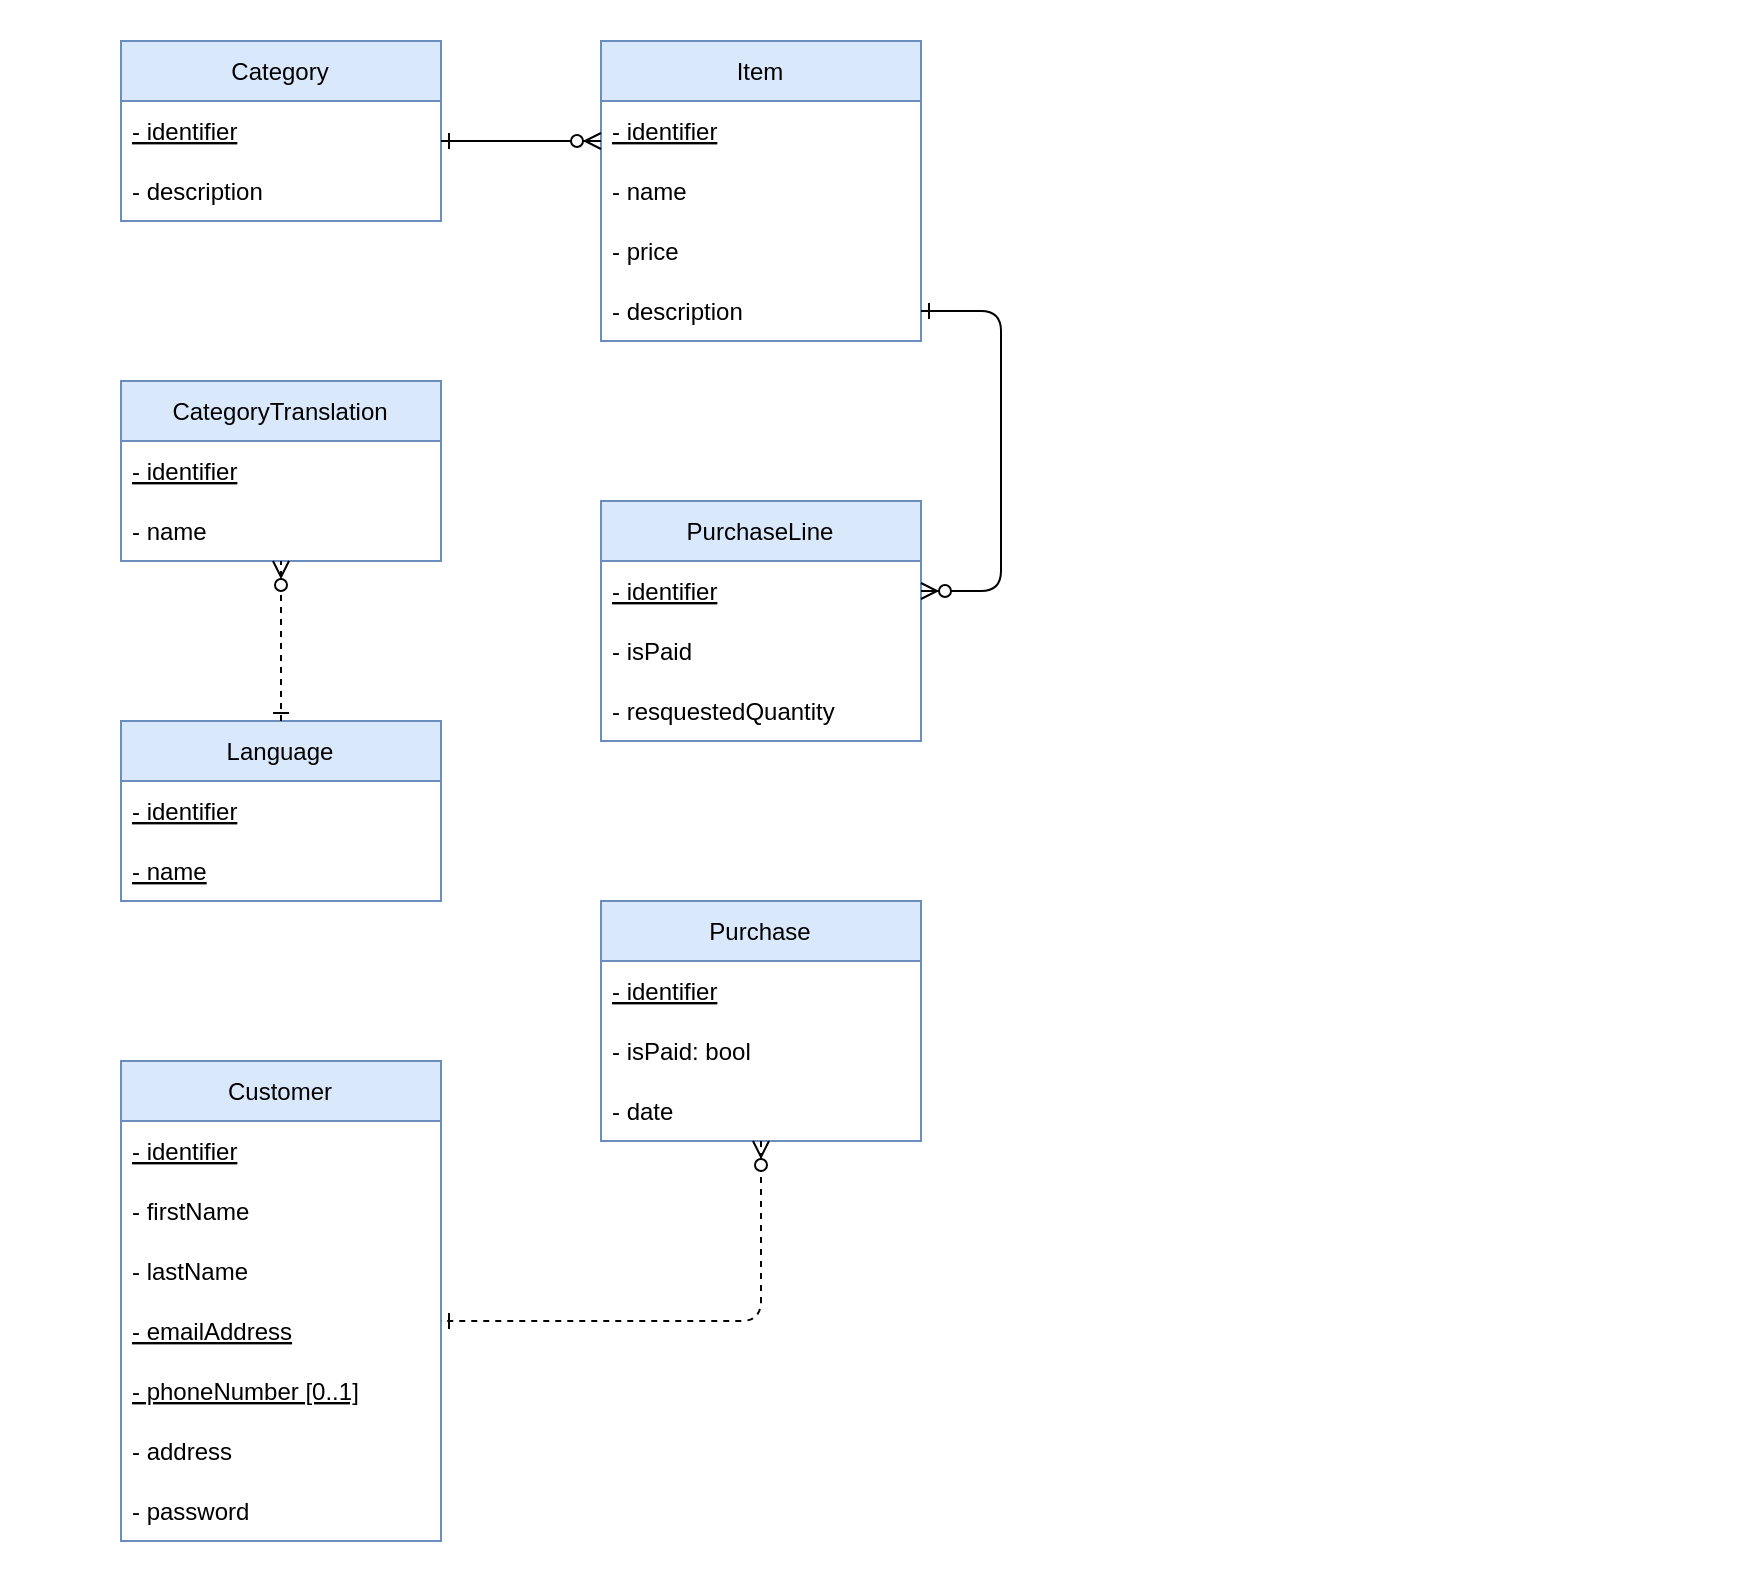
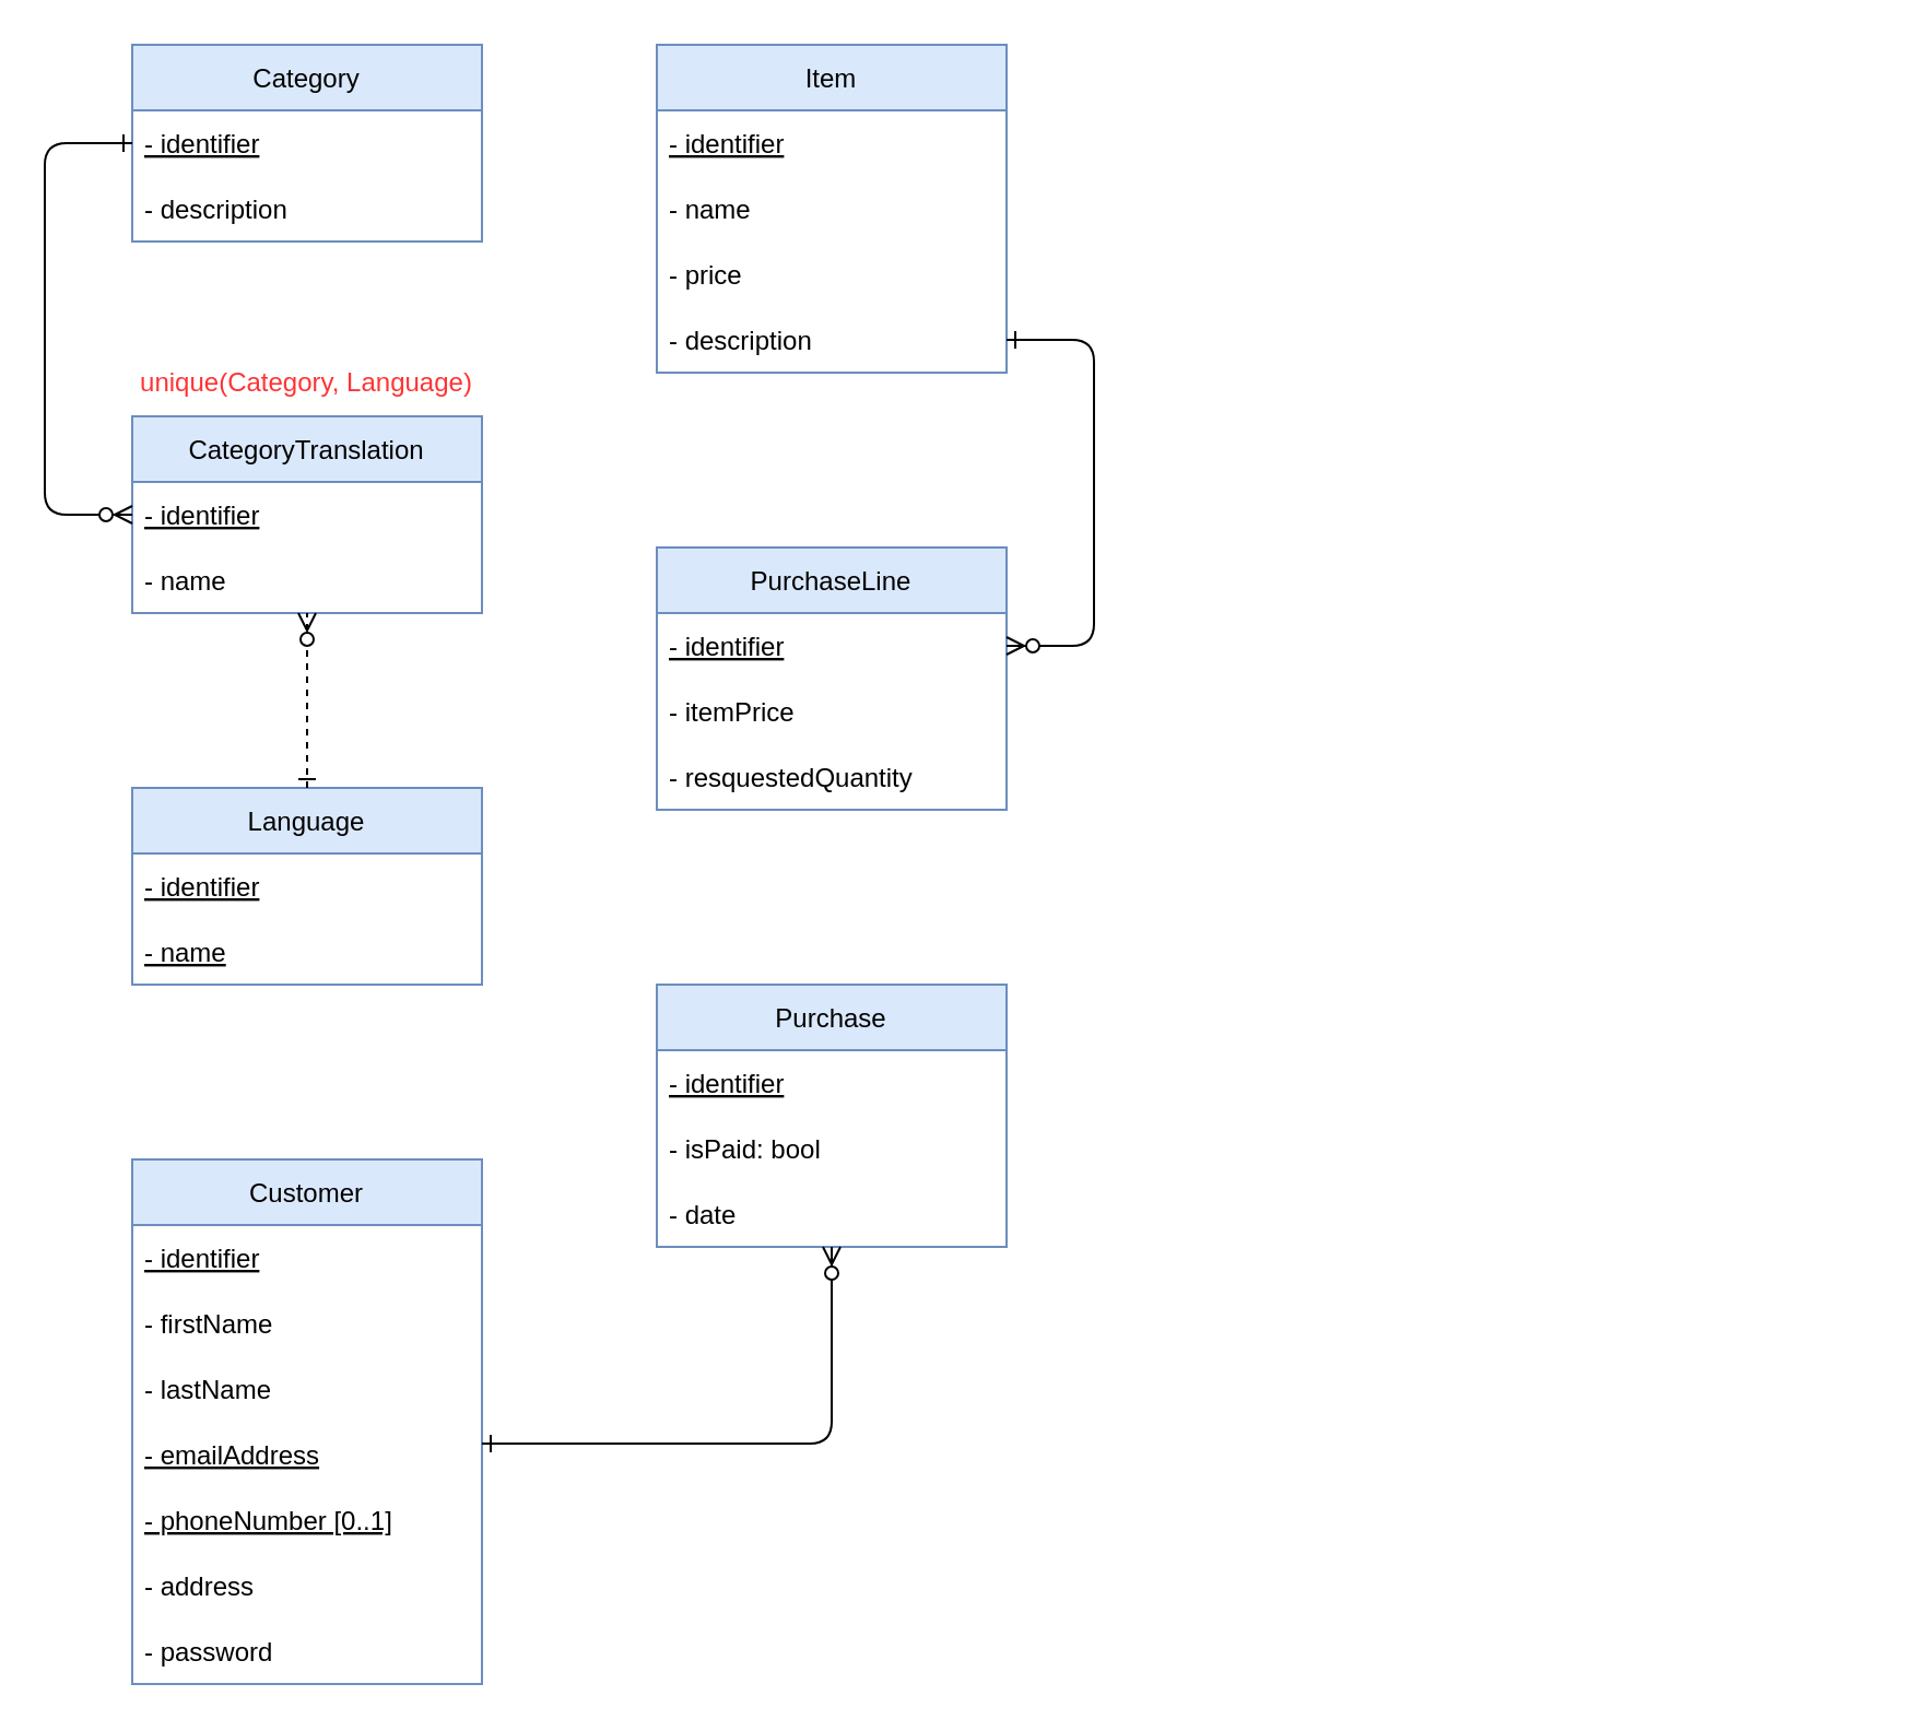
  <mxCell id="0" />
  <mxCell id="1" parent="0" />
  <mxCell id="2" value="Item" style="swimlane;fontStyle=0;childLayout=stackLayout;horizontal=1;startSize=30;horizontalStack=0;resizeParent=1;resizeParentMax=0;resizeLast=0;collapsible=1;marginBottom=0;fillColor=#dae8fc;strokeColor=#6c8ebf;" parent="1" vertex="1"><mxGeometry x="300" y="20" width="160" height="150" as="geometry" /></mxCell>
  <mxCell id="3" value="- identifier" style="text;strokeColor=none;fillColor=none;align=left;verticalAlign=middle;spacingLeft=4;spacingRight=4;overflow=hidden;points=[[0,0.5],[1,0.5]];portConstraint=eastwest;rotatable=0;fontStyle=4" parent="2" vertex="1"><mxGeometry y="30" width="160" height="30" as="geometry" /></mxCell>
  <mxCell id="4" value="- name" style="text;strokeColor=none;fillColor=none;align=left;verticalAlign=middle;spacingLeft=4;spacingRight=4;overflow=hidden;points=[[0,0.5],[1,0.5]];portConstraint=eastwest;rotatable=0;" parent="2" vertex="1"><mxGeometry y="60" width="160" height="30" as="geometry" /></mxCell>
  <mxCell id="5" value="- price" style="text;strokeColor=none;fillColor=none;align=left;verticalAlign=middle;spacingLeft=4;spacingRight=4;overflow=hidden;points=[[0,0.5],[1,0.5]];portConstraint=eastwest;rotatable=0;" parent="2" vertex="1"><mxGeometry y="90" width="160" height="30" as="geometry" /></mxCell>
  <mxCell id="6" value="- description" style="text;strokeColor=none;fillColor=none;align=left;verticalAlign=middle;spacingLeft=4;spacingRight=4;overflow=hidden;points=[[0,0.5],[1,0.5]];portConstraint=eastwest;rotatable=0;" parent="2" vertex="1"><mxGeometry y="120" width="160" height="30" as="geometry" /></mxCell>
  <mxCell id="7" value="Category" style="swimlane;fontStyle=0;childLayout=stackLayout;horizontal=1;startSize=30;horizontalStack=0;resizeParent=1;resizeParentMax=0;resizeLast=0;collapsible=1;marginBottom=0;fillColor=#dae8fc;strokeColor=#6c8ebf;" parent="1" vertex="1"><mxGeometry x="60" y="20" width="160" height="90" as="geometry" /></mxCell>
  <mxCell id="8" value="- identifier" style="text;strokeColor=none;fillColor=none;align=left;verticalAlign=middle;spacingLeft=4;spacingRight=4;overflow=hidden;points=[[0,0.5],[1,0.5]];portConstraint=eastwest;rotatable=0;fontStyle=4" parent="7" vertex="1"><mxGeometry y="30" width="160" height="30" as="geometry" /></mxCell>
  <mxCell id="9" value="- description" style="text;strokeColor=none;fillColor=none;align=left;verticalAlign=middle;spacingLeft=4;spacingRight=4;overflow=hidden;points=[[0,0.5],[1,0.5]];portConstraint=eastwest;rotatable=0;" parent="7" vertex="1"><mxGeometry y="60" width="160" height="30" as="geometry" /></mxCell>
  <mxCell id="10" value="PurchaseLine" style="swimlane;fontStyle=0;childLayout=stackLayout;horizontal=1;startSize=30;horizontalStack=0;resizeParent=1;resizeParentMax=0;resizeLast=0;collapsible=1;marginBottom=0;fillColor=#dae8fc;strokeColor=#6c8ebf;" parent="1" vertex="1"><mxGeometry x="300" y="250" width="160" height="120" as="geometry" /></mxCell>
  <mxCell id="11" value="- identifier" style="text;strokeColor=none;fillColor=none;align=left;verticalAlign=middle;spacingLeft=4;spacingRight=4;overflow=hidden;points=[[0,0.5],[1,0.5]];portConstraint=eastwest;rotatable=0;fontStyle=4" parent="10" vertex="1"><mxGeometry y="30" width="160" height="30" as="geometry" /></mxCell>
- <mxCell id="12" value="- isPaid" style="text;strokeColor=none;fillColor=none;align=left;verticalAlign=middle;spacingLeft=4;spacingRight=4;overflow=hidden;points=[[0,0.5],[1,0.5]];portConstraint=eastwest;rotatable=0;" parent="10" vertex="1"><mxGeometry y="60" width="160" height="30" as="geometry" /></mxCell>
+ <mxCell id="12" value="- itemPrice" style="text;strokeColor=none;fillColor=none;align=left;verticalAlign=middle;spacingLeft=4;spacingRight=4;overflow=hidden;points=[[0,0.5],[1,0.5]];portConstraint=eastwest;rotatable=0;" parent="10" vertex="1"><mxGeometry y="60" width="160" height="30" as="geometry" /></mxCell>
  <mxCell id="13" value="- resquestedQuantity" style="text;strokeColor=none;fillColor=none;align=left;verticalAlign=middle;spacingLeft=4;spacingRight=4;overflow=hidden;points=[[0,0.5],[1,0.5]];portConstraint=eastwest;rotatable=0;" parent="10" vertex="1"><mxGeometry y="90" width="160" height="30" as="geometry" /></mxCell>
  <mxCell id="14" value="Purchase" style="swimlane;fontStyle=0;childLayout=stackLayout;horizontal=1;startSize=30;horizontalStack=0;resizeParent=1;resizeParentMax=0;resizeLast=0;collapsible=1;marginBottom=0;fillColor=#dae8fc;strokeColor=#6c8ebf;" parent="1" vertex="1"><mxGeometry x="300" y="450" width="160" height="120" as="geometry" /></mxCell>
  <mxCell id="15" value="- identifier" style="text;strokeColor=none;fillColor=none;align=left;verticalAlign=middle;spacingLeft=4;spacingRight=4;overflow=hidden;points=[[0,0.5],[1,0.5]];portConstraint=eastwest;rotatable=0;fontStyle=4" parent="14" vertex="1"><mxGeometry y="30" width="160" height="30" as="geometry" /></mxCell>
  <mxCell id="16" value="- isPaid: bool" style="text;strokeColor=none;fillColor=none;align=left;verticalAlign=middle;spacingLeft=4;spacingRight=4;overflow=hidden;points=[[0,0.5],[1,0.5]];portConstraint=eastwest;rotatable=0;" parent="14" vertex="1"><mxGeometry y="60" width="160" height="30" as="geometry" /></mxCell>
  <mxCell id="17" value="- date" style="text;strokeColor=none;fillColor=none;align=left;verticalAlign=middle;spacingLeft=4;spacingRight=4;overflow=hidden;points=[[0,0.5],[1,0.5]];portConstraint=eastwest;rotatable=0;" parent="14" vertex="1"><mxGeometry y="90" width="160" height="30" as="geometry" /></mxCell>
  <mxCell id="18" value="Customer" style="swimlane;fontStyle=0;childLayout=stackLayout;horizontal=1;startSize=30;horizontalStack=0;resizeParent=1;resizeParentMax=0;resizeLast=0;collapsible=1;marginBottom=0;fillColor=#dae8fc;strokeColor=#6c8ebf;" parent="1" vertex="1"><mxGeometry x="60" y="530" width="160" height="240" as="geometry" /></mxCell>
  <mxCell id="19" value="- identifier" style="text;strokeColor=none;fillColor=none;align=left;verticalAlign=middle;spacingLeft=4;spacingRight=4;overflow=hidden;points=[[0,0.5],[1,0.5]];portConstraint=eastwest;rotatable=0;fontStyle=4" parent="18" vertex="1"><mxGeometry y="30" width="160" height="30" as="geometry" /></mxCell>
  <mxCell id="20" value="- firstName" style="text;strokeColor=none;fillColor=none;align=left;verticalAlign=middle;spacingLeft=4;spacingRight=4;overflow=hidden;points=[[0,0.5],[1,0.5]];portConstraint=eastwest;rotatable=0;" parent="18" vertex="1"><mxGeometry y="60" width="160" height="30" as="geometry" /></mxCell>
  <mxCell id="21" value="- lastName" style="text;strokeColor=none;fillColor=none;align=left;verticalAlign=middle;spacingLeft=4;spacingRight=4;overflow=hidden;points=[[0,0.5],[1,0.5]];portConstraint=eastwest;rotatable=0;" parent="18" vertex="1"><mxGeometry y="90" width="160" height="30" as="geometry" /></mxCell>
  <mxCell id="22" value="- emailAddress" style="text;strokeColor=none;fillColor=none;align=left;verticalAlign=middle;spacingLeft=4;spacingRight=4;overflow=hidden;points=[[0,0.5],[1,0.5]];portConstraint=eastwest;rotatable=0;fontStyle=4" parent="18" vertex="1"><mxGeometry y="120" width="160" height="30" as="geometry" /></mxCell>
  <mxCell id="23" value="- phoneNumber [0..1]" style="text;strokeColor=none;fillColor=none;align=left;verticalAlign=middle;spacingLeft=4;spacingRight=4;overflow=hidden;points=[[0,0.5],[1,0.5]];portConstraint=eastwest;rotatable=0;fontStyle=4" parent="18" vertex="1"><mxGeometry y="150" width="160" height="30" as="geometry" /></mxCell>
  <mxCell id="24" value="- address" style="text;strokeColor=none;fillColor=none;align=left;verticalAlign=middle;spacingLeft=4;spacingRight=4;overflow=hidden;points=[[0,0.5],[1,0.5]];portConstraint=eastwest;rotatable=0;" parent="18" vertex="1"><mxGeometry y="180" width="160" height="30" as="geometry" /></mxCell>
  <mxCell id="25" value="- password" style="text;strokeColor=none;fillColor=none;align=left;verticalAlign=middle;spacingLeft=4;spacingRight=4;overflow=hidden;points=[[0,0.5],[1,0.5]];portConstraint=eastwest;rotatable=0;" parent="18" vertex="1"><mxGeometry y="210" width="160" height="30" as="geometry" /></mxCell>
- <mxCell id="26" value="" style="edgeStyle=elbowEdgeStyle;fontSize=12;html=1;endArrow=ERone;rounded=1;endFill=0;startArrow=ERzeroToMany;startFill=1;elbow=vertical;dashed=1;" parent="1" source="17" target="18" edge="1"><mxGeometry width="100" height="100" relative="1" as="geometry"><mxPoint x="960" y="-90" as="sourcePoint" /><mxPoint x="1060" y="-190" as="targetPoint" /><Array as="points"><mxPoint x="280" y="660" /><mxPoint x="250" y="605" /><mxPoint x="260" y="560" /><mxPoint x="310" y="630" /><mxPoint x="260" y="580" /><mxPoint x="260" y="520" /><mxPoint x="250" y="510" /><mxPoint x="260" y="520" /><mxPoint x="250" y="520" /><mxPoint x="260" y="510" /></Array></mxGeometry></mxCell>
+ <mxCell id="26" value="" style="edgeStyle=elbowEdgeStyle;fontSize=12;html=1;endArrow=ERone;rounded=1;endFill=0;startArrow=ERzeroToMany;startFill=1;elbow=vertical;" parent="1" source="17" target="18" edge="1"><mxGeometry width="100" height="100" relative="1" as="geometry"><mxPoint x="960" y="-90" as="sourcePoint" /><mxPoint x="1060" y="-190" as="targetPoint" /><Array as="points"><mxPoint x="280" y="660" /><mxPoint x="250" y="605" /><mxPoint x="260" y="560" /><mxPoint x="310" y="630" /><mxPoint x="260" y="580" /><mxPoint x="260" y="520" /><mxPoint x="250" y="510" /><mxPoint x="260" y="520" /><mxPoint x="250" y="520" /><mxPoint x="260" y="510" /></Array></mxGeometry></mxCell>
  <mxCell id="27" value="" style="edgeStyle=elbowEdgeStyle;fontSize=12;html=1;endArrow=ERzeroToMany;startArrow=ERone;rounded=1;startFill=0;elbow=vertical;" parent="1" source="6" target="11" edge="1"><mxGeometry width="100" height="100" relative="1" as="geometry"><mxPoint x="430" y="-210" as="sourcePoint" /><mxPoint x="530" y="-310" as="targetPoint" /><Array as="points"><mxPoint x="500" y="210" /><mxPoint x="380" y="210" /><mxPoint x="500" y="210" /></Array></mxGeometry></mxCell>
  <mxCell id="28" value="Language" style="swimlane;fontStyle=0;childLayout=stackLayout;horizontal=1;startSize=30;horizontalStack=0;resizeParent=1;resizeParentMax=0;resizeLast=0;collapsible=1;marginBottom=0;fillColor=#dae8fc;strokeColor=#6c8ebf;" parent="1" vertex="1"><mxGeometry x="60" y="360" width="160" height="90" as="geometry" /></mxCell>
  <mxCell id="29" value="- identifier" style="text;strokeColor=none;fillColor=none;align=left;verticalAlign=middle;spacingLeft=4;spacingRight=4;overflow=hidden;points=[[0,0.5],[1,0.5]];portConstraint=eastwest;rotatable=0;fontStyle=4" parent="28" vertex="1"><mxGeometry y="30" width="160" height="30" as="geometry" /></mxCell>
  <mxCell id="30" value="- name" style="text;strokeColor=none;fillColor=none;align=left;verticalAlign=middle;spacingLeft=4;spacingRight=4;overflow=hidden;points=[[0,0.5],[1,0.5]];portConstraint=eastwest;rotatable=0;fontStyle=4" parent="28" vertex="1"><mxGeometry y="60" width="160" height="30" as="geometry" /></mxCell>
  <mxCell id="31" value="CategoryTranslation" style="swimlane;fontStyle=0;childLayout=stackLayout;horizontal=1;startSize=30;horizontalStack=0;resizeParent=1;resizeParentMax=0;resizeLast=0;collapsible=1;marginBottom=0;fillColor=#dae8fc;strokeColor=#6c8ebf;" parent="1" vertex="1"><mxGeometry x="60" y="190" width="160" height="90" as="geometry" /></mxCell>
  <mxCell id="32" value="- identifier" style="text;strokeColor=none;fillColor=none;align=left;verticalAlign=middle;spacingLeft=4;spacingRight=4;overflow=hidden;points=[[0,0.5],[1,0.5]];portConstraint=eastwest;rotatable=0;fontStyle=4" parent="31" vertex="1"><mxGeometry y="30" width="160" height="30" as="geometry" /></mxCell>
  <mxCell id="33" value="- name" style="text;strokeColor=none;fillColor=none;align=left;verticalAlign=middle;spacingLeft=4;spacingRight=4;overflow=hidden;points=[[0,0.5],[1,0.5]];portConstraint=eastwest;rotatable=0;fontStyle=0" parent="31" vertex="1"><mxGeometry y="60" width="160" height="30" as="geometry" /></mxCell>
+ <mxCell id="34" value="" style="edgeStyle=elbowEdgeStyle;fontSize=12;html=1;endArrow=ERzeroToMany;startArrow=ERone;rounded=1;startFill=0;" parent="1" source="7" target="31" edge="1"><mxGeometry width="100" height="100" relative="1" as="geometry"><mxPoint x="230" y="-260" as="sourcePoint" /><mxPoint x="330" y="-360" as="targetPoint" /><Array as="points"><mxPoint x="20" y="160" /><mxPoint x="140" y="150" /><mxPoint x="70" y="150" /><mxPoint x="140" y="140" /><mxPoint x="20" y="160" /><mxPoint x="140" y="140" /><mxPoint x="540" y="190" /><mxPoint x="530" y="200" /></Array></mxGeometry></mxCell>
  <mxCell id="35" value="" style="edgeStyle=elbowEdgeStyle;fontSize=12;html=1;endArrow=ERzeroToMany;startArrow=ERone;rounded=1;startFill=0;dashed=1;" parent="1" source="28" target="31" edge="1"><mxGeometry width="100" height="100" relative="1" as="geometry"><mxPoint x="480" y="-160" as="sourcePoint" /><mxPoint y="-260" as="targetPoint" x="580" /><Array as="points"><mxPoint x="140" y="330" /><mxPoint x="90" y="310" /><mxPoint x="20" y="310" /><mxPoint x="850" y="190" /><mxPoint x="830" y="200" /><mxPoint x="840" y="205" /><mxPoint x="840" y="223" /><mxPoint x="140" y="330" /><mxPoint x="130" y="325" /></Array></mxGeometry></mxCell>
- <mxCell id="36" value="" style="edgeStyle=elbowEdgeStyle;fontSize=12;html=1;endArrow=ERzeroToMany;startArrow=ERone;rounded=1;startFill=0;" parent="1" source="7" target="2" edge="1"><mxGeometry width="100" height="100" relative="1" as="geometry"><mxPoint x="400" y="-130" as="sourcePoint" /><mxPoint x="500" y="-230" as="targetPoint" /><Array as="points"><mxPoint x="250" y="70" /><mxPoint x="250" y="80" /><mxPoint x="270" y="70" /></Array></mxGeometry></mxCell>
+ <mxCell id="37" value="&lt;font color=&quot;#ff3333&quot;&gt;unique(&lt;/font&gt;&lt;span style=&quot;color: rgb(255 , 51 , 51)&quot;&gt;Category, Language&lt;/span&gt;&lt;font color=&quot;#ff3333&quot;&gt;)&lt;/font&gt;" style="text;html=1;strokeColor=none;fillColor=none;align=center;verticalAlign=middle;whiteSpace=wrap;rounded=0;" parent="1" vertex="1"><mxGeometry x="60" y="160" width="160" height="30" as="geometry" /></mxCell>
